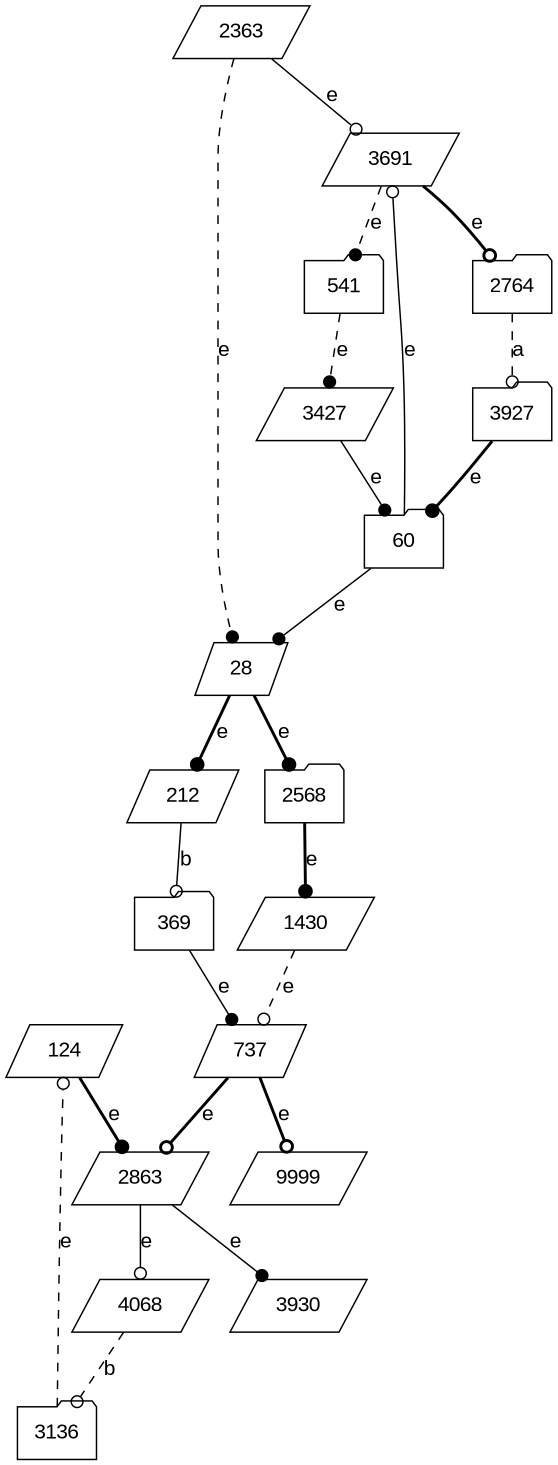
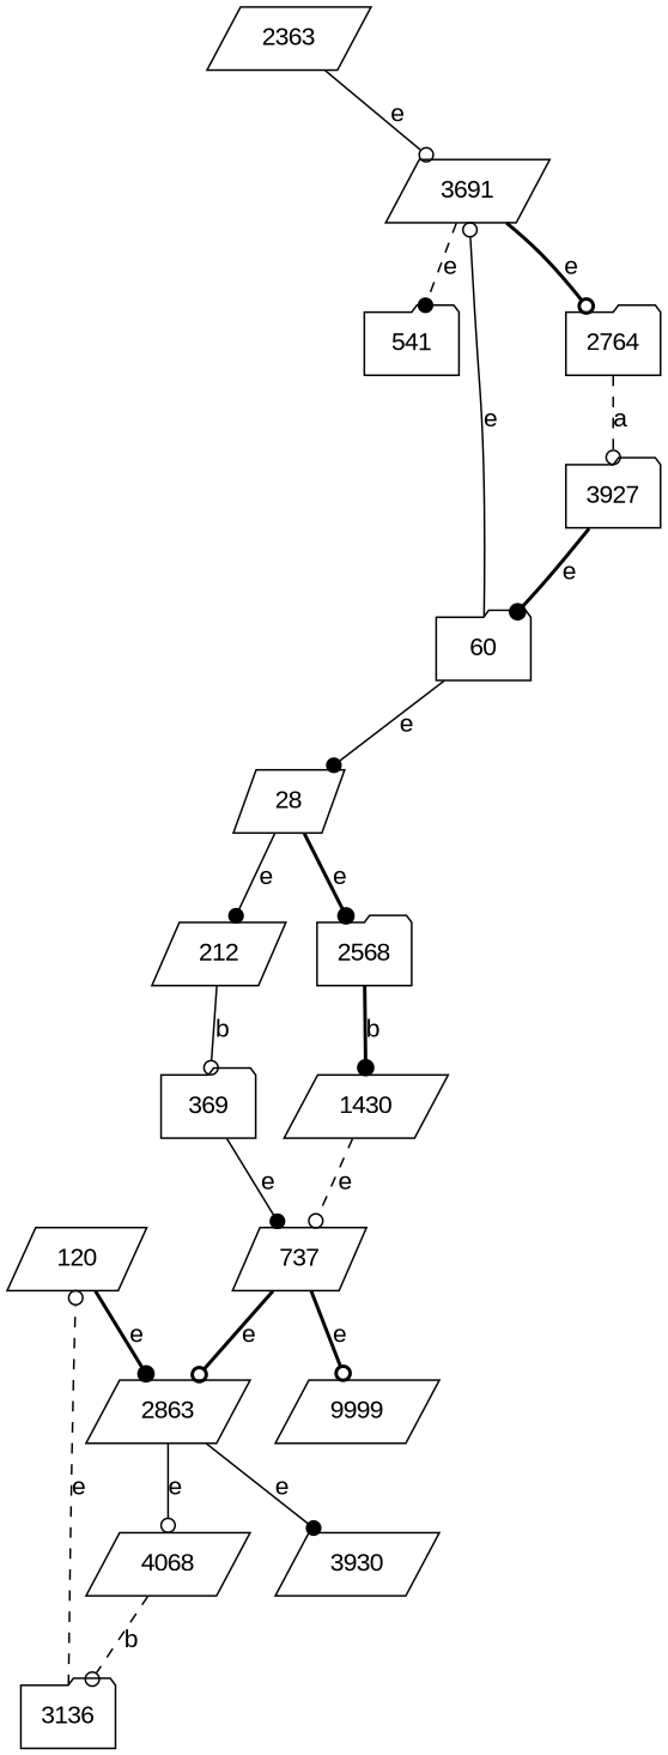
  digraph {
    fontname="Liberation Sans"
    rankdir=TB
    node [fontname="Liberation Sans" shape=parallelogram]
    edge [arrowhead=dot fontname="Liberation Sans" style=solid]
-   124
+   124 [label=120]
    2863
    3930
    4068
    3136 [shape=folder]
    1430
    737
    9999
    369 [shape=folder]
    212
    2363
    28
    3691
    2568 [shape=folder]
    2764 [shape=folder]
    541 [shape=folder]
    3927 [shape=folder]
-   3427
    60 [shape=folder]
    124 -> 2863 [label=e style=bold]
    2863 -> 3930 [label=e]
    2863 -> 4068 [arrowhead=odot label=e]
    4068 -> 3136 [arrowhead=odot label=b style=dashed]
    3136 -> 124 [arrowhead=odot label=e style=dashed]
    1430 -> 737 [arrowhead=odot label=e style=dashed]
    737 -> 2863 [arrowhead=odot label=e style=bold]
    737 -> 9999 [arrowhead=odot label=e style=bold]
    369 -> 737 [label=e]
    212 -> 369 [arrowhead=odot label=b]
-   2363 -> 28 [label=e style=dashed]
    2363 -> 3691 [arrowhead=odot label=e]
-   28 -> 212 [label=e style=bold]
+   28 -> 212 [label=e]
    28 -> 2568 [label=e style=bold]
    3691 -> 2764 [arrowhead=odot label=e style=bold]
    3691 -> 541 [label=e style=dashed]
-   2568 -> 1430 [label=e style=bold]
+   2568 -> 1430 [label=b style=bold]
    2764 -> 3927 [arrowhead=odot label=a style=dashed]
-   541 -> 3427 [label=e style=dashed]
    3927 -> 60 [label=e style=bold]
-   3427 -> 60 [label=e]
    60 -> 28 [label=e]
    60 -> 3691 [arrowhead=odot label=e]
  }
